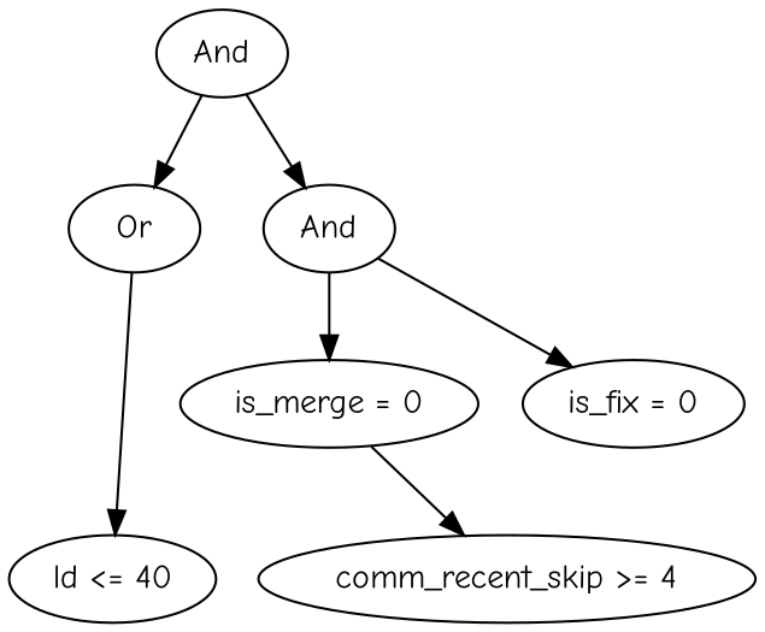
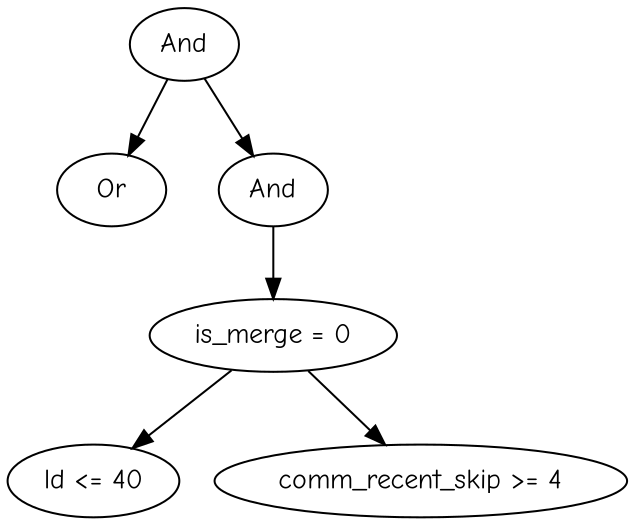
  digraph {
    fontname="Comic Neue"
    node [fontname="Comic Neue"]
    edge [fontname="Comic Neue"]
    n1 [height=0.5 label=And width=0.75]
    n2 [height=0.5 label=Or width=0.75]
    n3 [height=0.5 label=And width=0.75]
    n4 [height=0.5 label="ld <= 40" width=1.1735]
    n5 [height=0.5 label="is_merge = 0" width=1.6068]
-   n6 [height=0.5 label="is_fix = 0" width=1.2638]
    n7 [height=0.5 label="comm_recent_skip >= 4" width=2.7984]
    n1 -> n2
    n1 -> n3
-   n2 -> n4
+   n5 -> n4
    n3 -> n5
-   n3 -> n6
    n5 -> n7
  }
